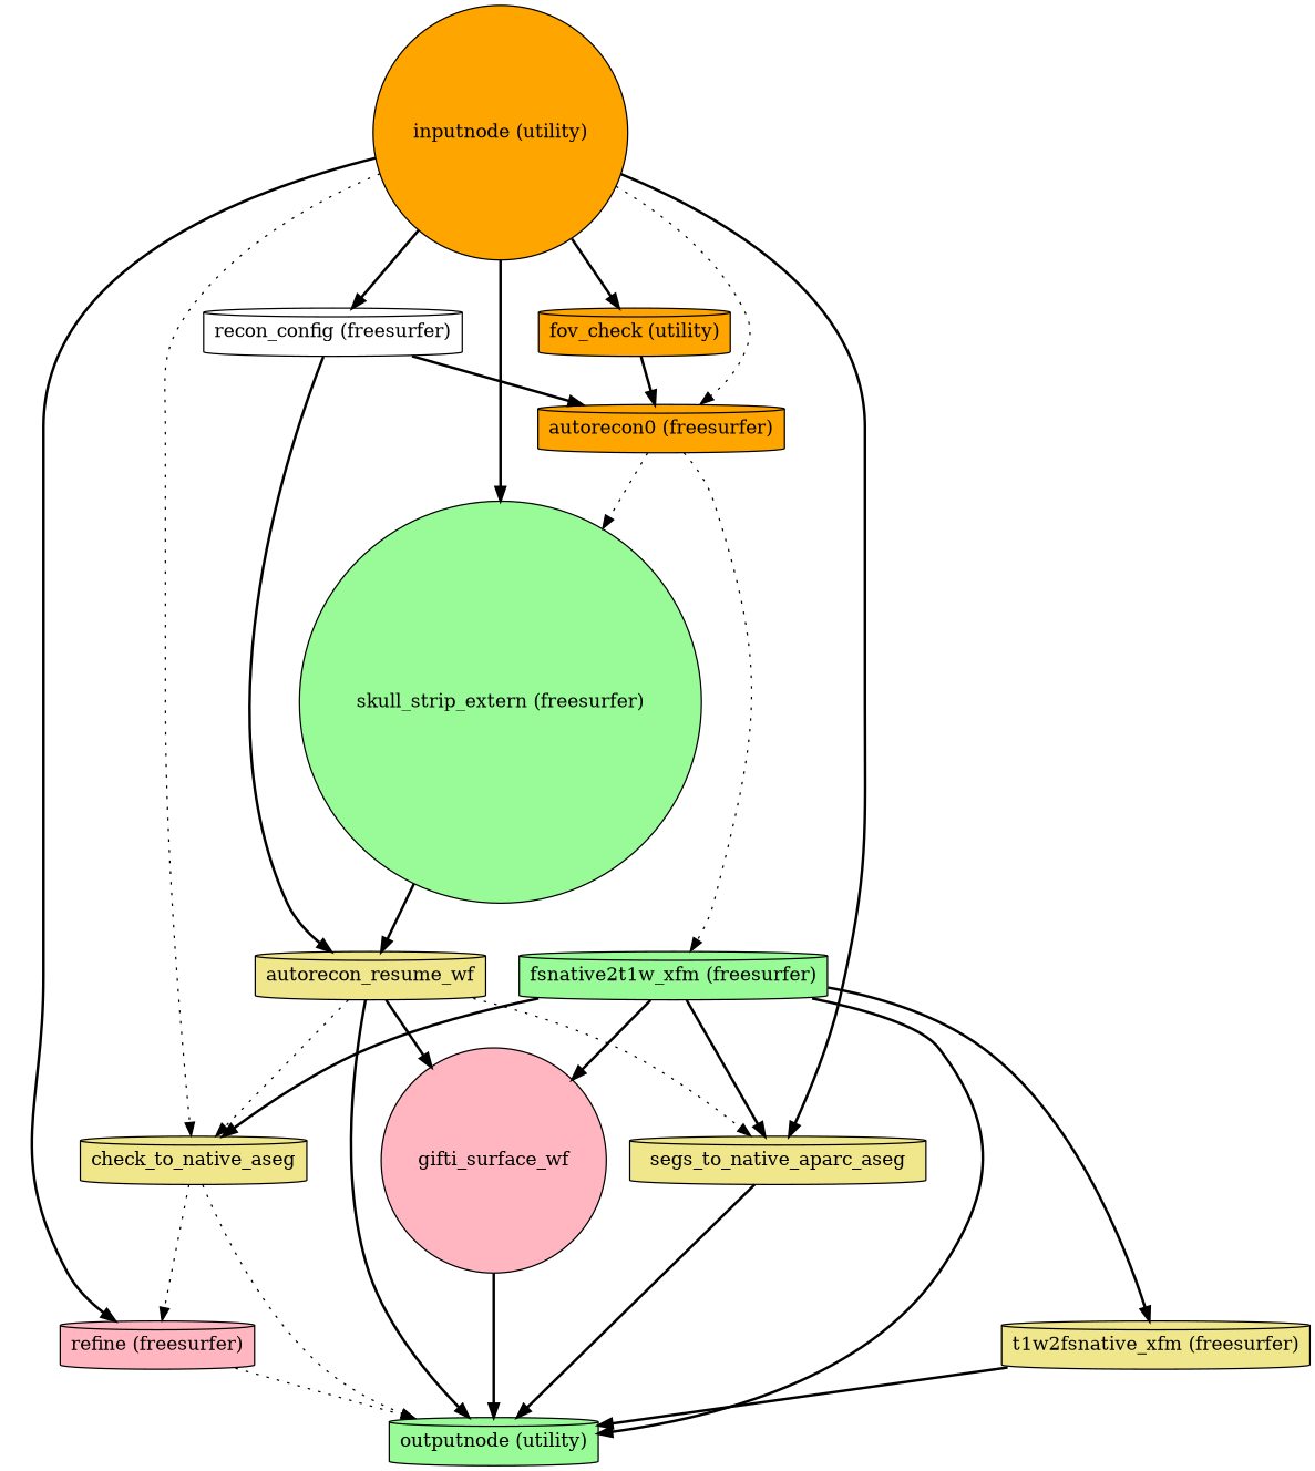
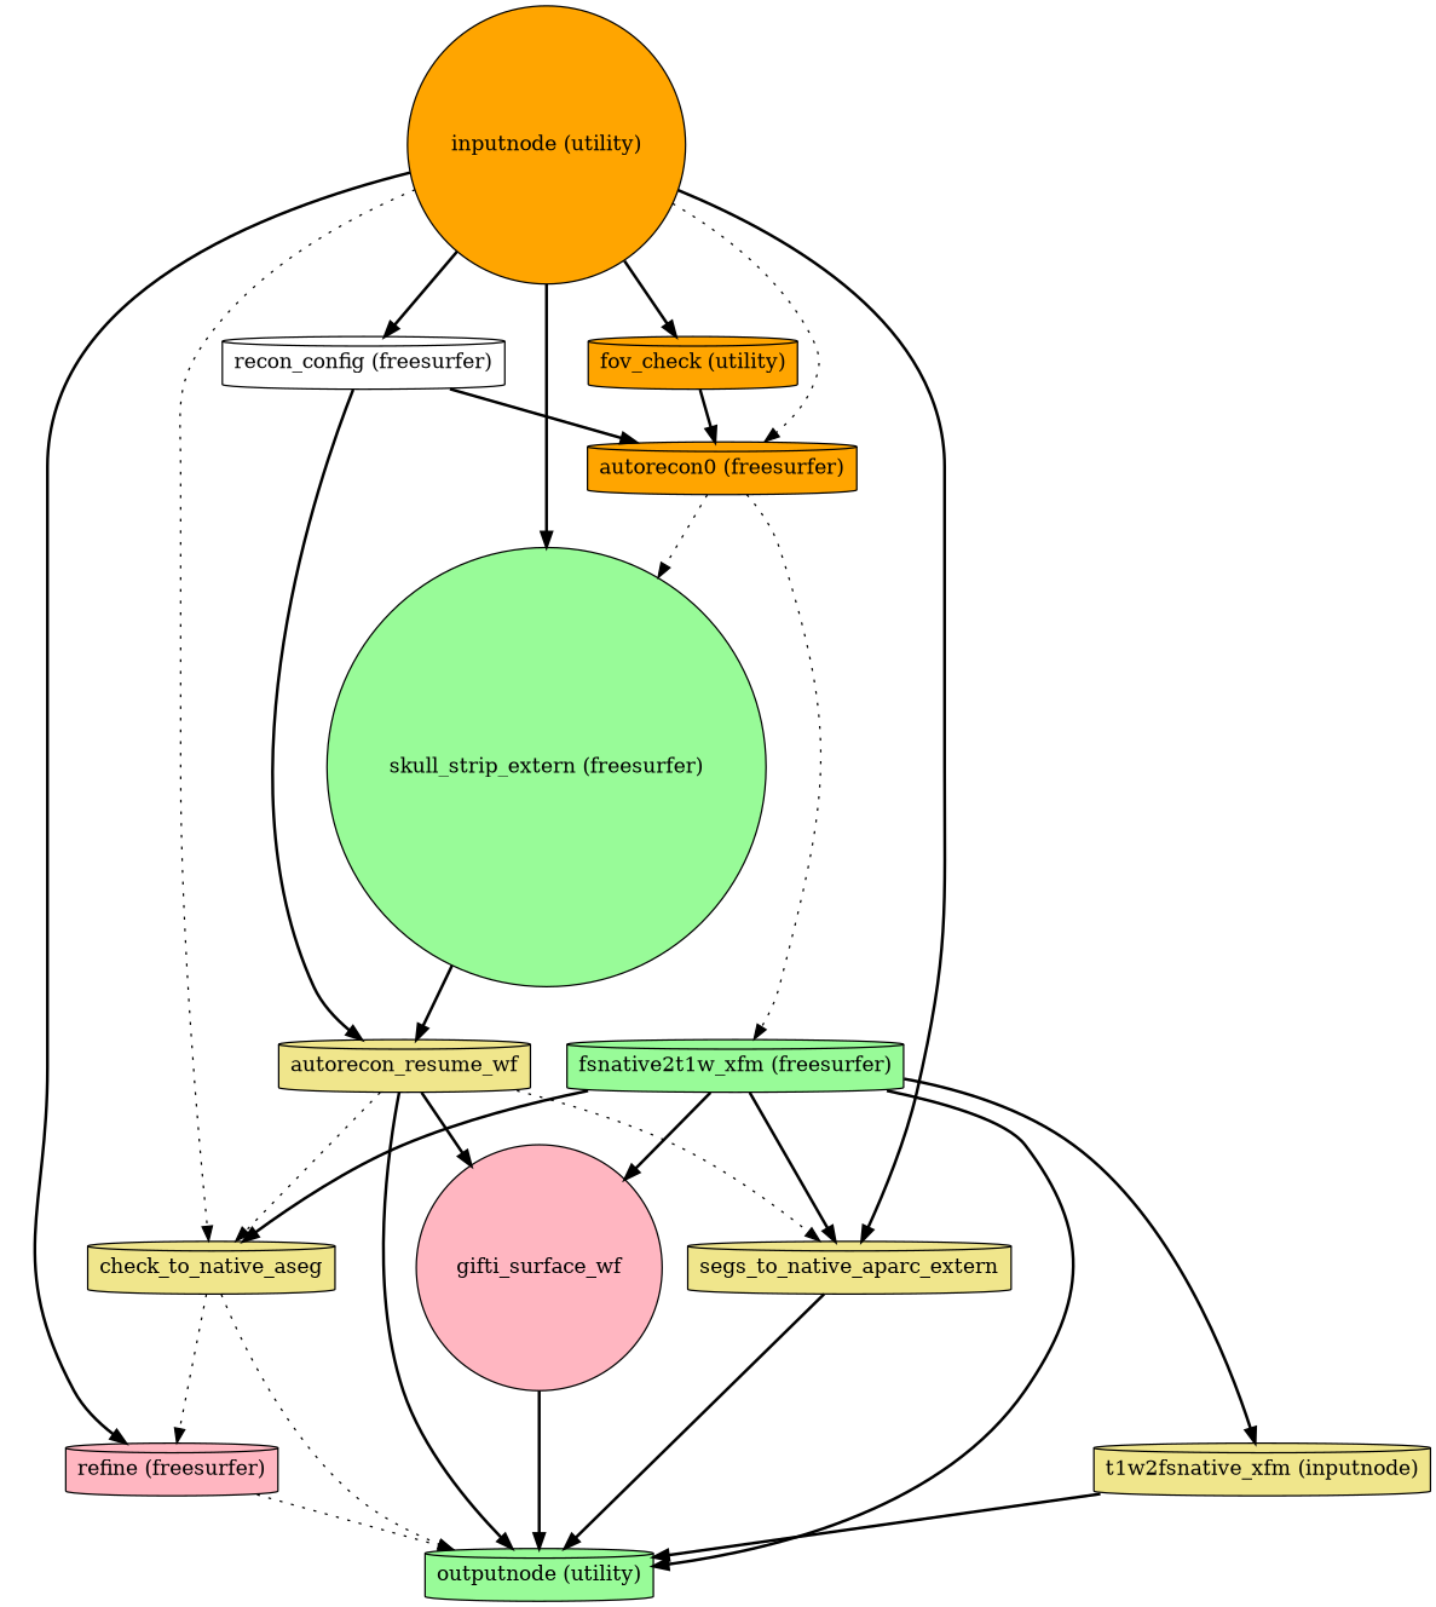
  strict digraph {
    node [fillcolor=khaki shape=cylinder style=filled]
    edge [style=bold]
    "inputnode (utility)" [fillcolor=orange shape=circle]
    "recon_config (freesurfer)" [fillcolor=white]
    n3 [fillcolor=orange label="autorecon0 (freesurfer)"]
    "fov_check (utility)" [fillcolor=orange]
    "skull_strip_extern (freesurfer)" [fillcolor=palegreen shape=circle]
    "refine (freesurfer)" [fillcolor=lightpink]
    n7 [label=check_to_native_aseg]
-   segs_to_native_aparc_aseg
+   segs_to_native_aparc_aseg [label=segs_to_native_aparc_extern]
    autorecon_resume_wf
    "fsnative2t1w_xfm (freesurfer)" [fillcolor=palegreen]
    gifti_surface_wf [fillcolor=lightpink shape=circle]
    "outputnode (utility)" [fillcolor=palegreen]
-   "t1w2fsnative_xfm (freesurfer)"
+   "t1w2fsnative_xfm (freesurfer)" [label="t1w2fsnative_xfm (inputnode)"]
    "inputnode (utility)" -> "recon_config (freesurfer)"
    "inputnode (utility)" -> n3 [style=dotted]
    "inputnode (utility)" -> "fov_check (utility)"
    "inputnode (utility)" -> "skull_strip_extern (freesurfer)"
    "inputnode (utility)" -> "refine (freesurfer)"
    "inputnode (utility)" -> n7 [style=dotted]
    "inputnode (utility)" -> segs_to_native_aparc_aseg
    "recon_config (freesurfer)" -> n3
    "recon_config (freesurfer)" -> autorecon_resume_wf
    n3 -> "skull_strip_extern (freesurfer)" [style=dotted]
    n3 -> "fsnative2t1w_xfm (freesurfer)" [style=dotted]
    "fov_check (utility)" -> n3
    "skull_strip_extern (freesurfer)" -> autorecon_resume_wf
    "refine (freesurfer)" -> "outputnode (utility)" [style=dotted]
    n7 -> "refine (freesurfer)" [style=dotted]
    n7 -> "outputnode (utility)" [style=dotted]
    segs_to_native_aparc_aseg -> "outputnode (utility)"
    autorecon_resume_wf -> n7 [style=dotted]
    autorecon_resume_wf -> segs_to_native_aparc_aseg [style=dotted]
    autorecon_resume_wf -> gifti_surface_wf
    autorecon_resume_wf -> "outputnode (utility)"
    "fsnative2t1w_xfm (freesurfer)" -> n7
    "fsnative2t1w_xfm (freesurfer)" -> segs_to_native_aparc_aseg
    "fsnative2t1w_xfm (freesurfer)" -> gifti_surface_wf
    "fsnative2t1w_xfm (freesurfer)" -> "outputnode (utility)"
    "fsnative2t1w_xfm (freesurfer)" -> "t1w2fsnative_xfm (freesurfer)"
    gifti_surface_wf -> "outputnode (utility)"
    "t1w2fsnative_xfm (freesurfer)" -> "outputnode (utility)"
  }
